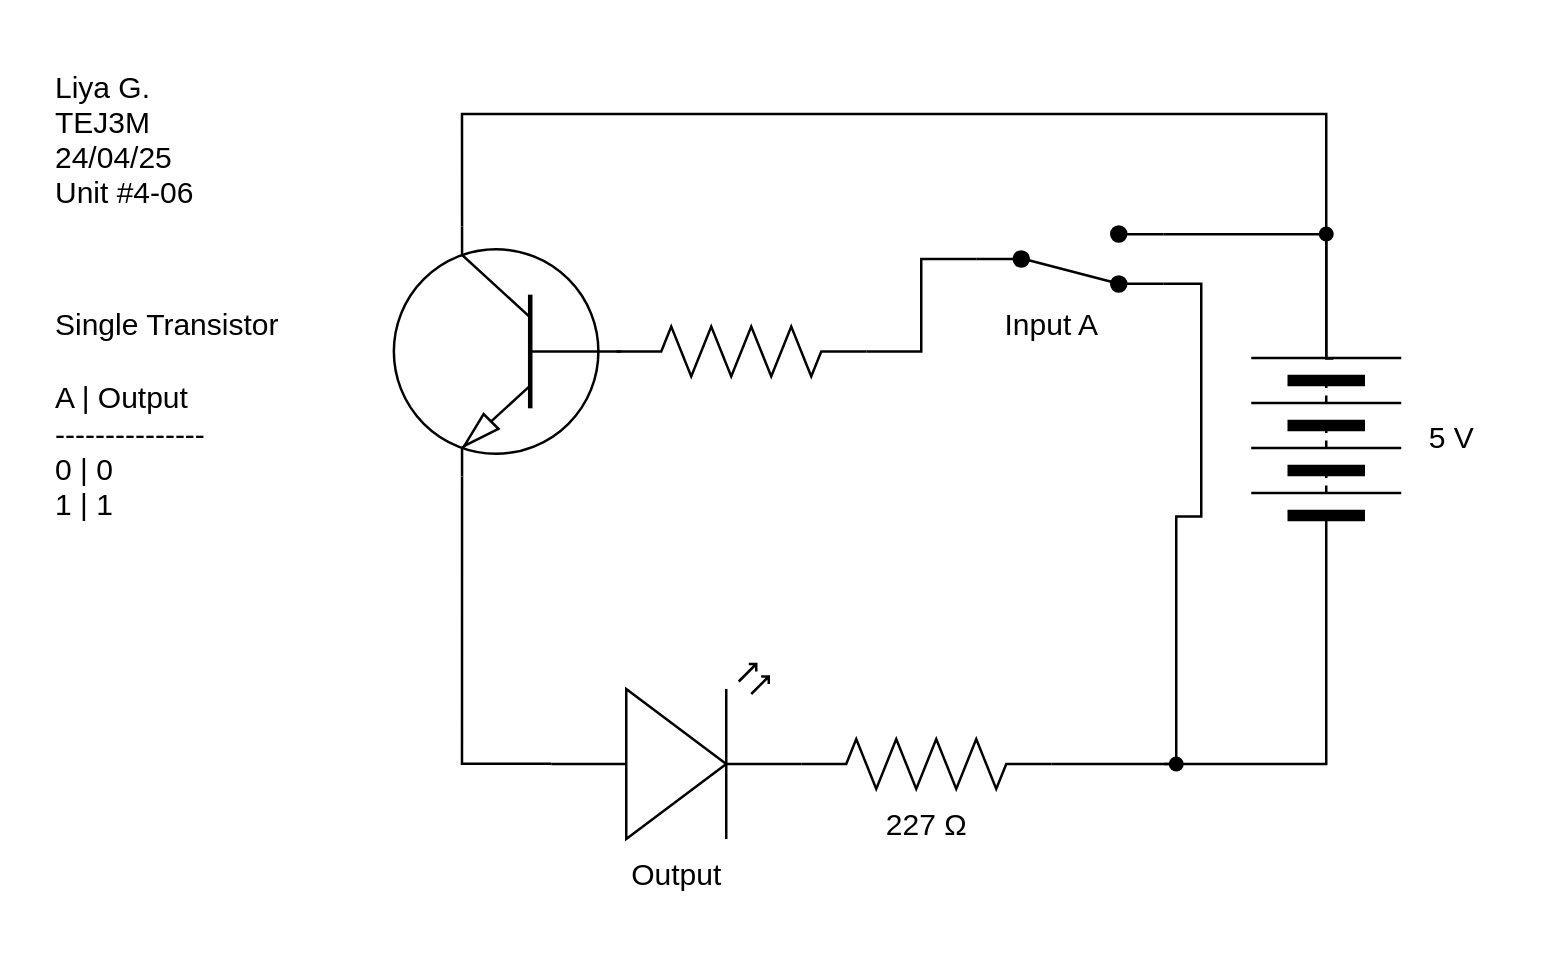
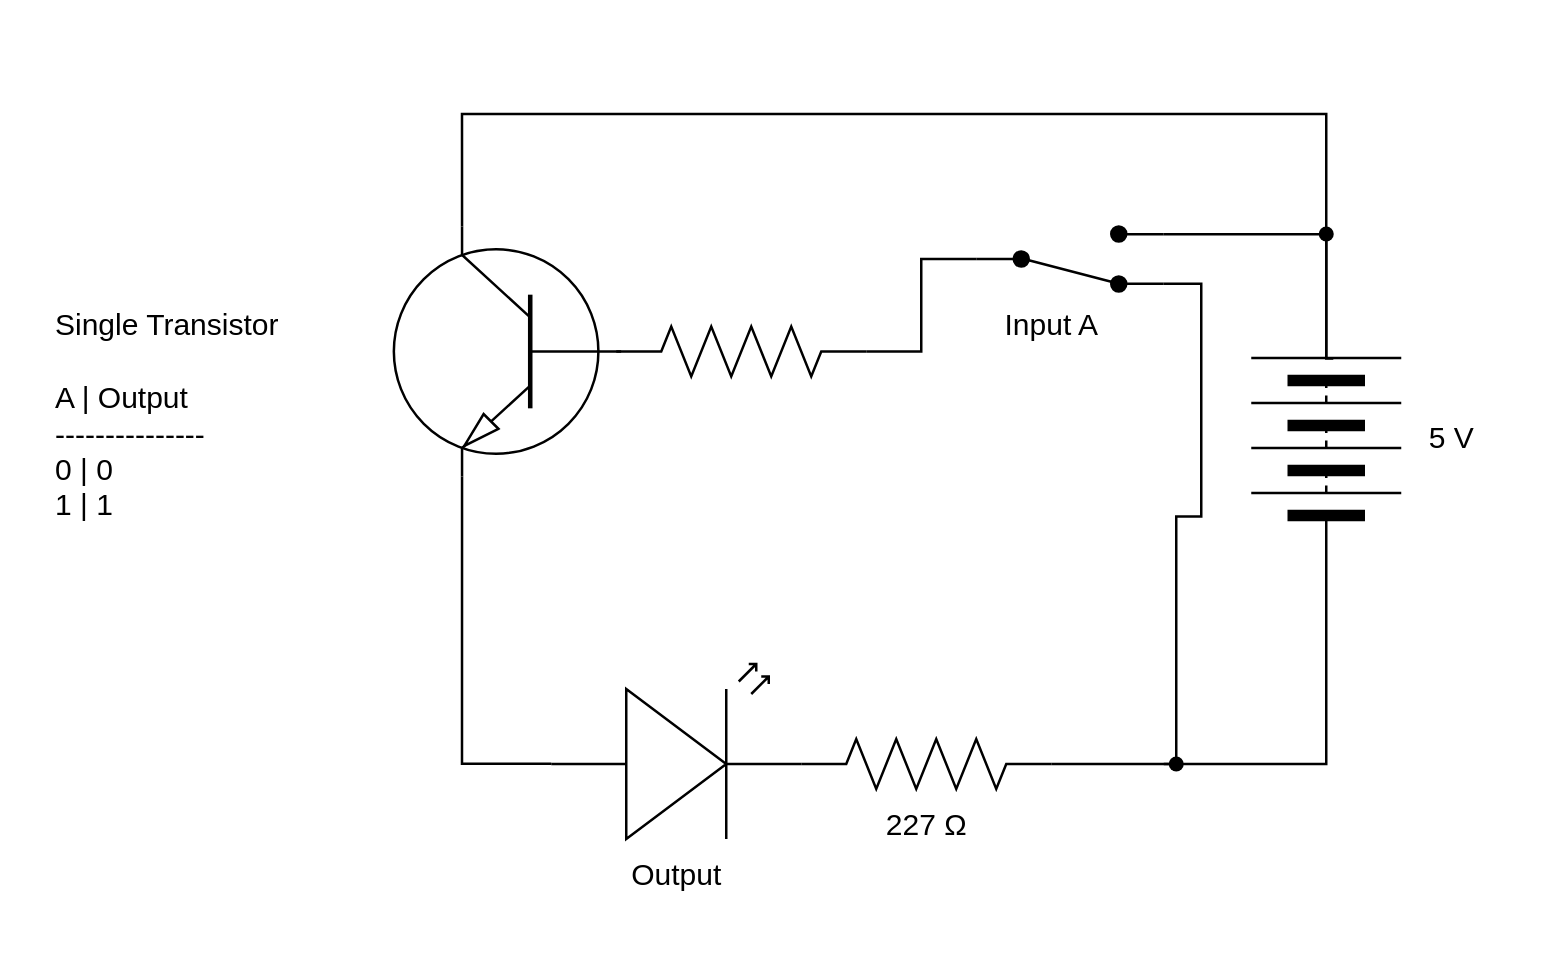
  <mxCell id="0" />
  <mxCell id="1" parent="0" />
- <mxCell id="2" value="Liya G.&#10;TEJ3M&#10;24/04/25&#10;Unit #4-06" style="text;align=left;verticalAlign=middle;resizable=0;points=[];autosize=1;strokeColor=none;fillColor=none;" parent="1" vertex="1"><mxGeometry x="20" y="20" width="80" height="70" as="geometry" /></mxCell>
  <mxCell id="3" value="&lt;div&gt;&lt;font&gt;&lt;span style=&quot;font-size: 12px;&quot;&gt;Single Transistor&amp;nbsp;&lt;/span&gt;&lt;/font&gt;&lt;/div&gt;&lt;div&gt;&lt;font&gt;&lt;span style=&quot;font-size: 12px;&quot;&gt;&lt;br&gt;&lt;/span&gt;&lt;/font&gt;&lt;/div&gt;&lt;div&gt;&lt;font&gt;&lt;span style=&quot;font-size: 12px;&quot;&gt;A | Output&lt;/span&gt;&lt;/font&gt;&lt;/div&gt;&lt;div&gt;&lt;font&gt;&lt;span style=&quot;font-size: 12px;&quot;&gt;---------------&lt;/span&gt;&lt;/font&gt;&lt;/div&gt;&lt;div&gt;&lt;font&gt;&lt;span style=&quot;font-size: 12px;&quot;&gt;0 | 0&lt;/span&gt;&lt;/font&gt;&lt;/div&gt;&lt;div&gt;&lt;font&gt;&lt;span style=&quot;font-size: 12px;&quot;&gt;1 | 1&lt;/span&gt;&lt;/font&gt;&lt;/div&gt;" style="text;html=1;align=left;verticalAlign=middle;resizable=0;points=[];autosize=1;strokeColor=none;fillColor=none;" parent="1" vertex="1"><mxGeometry x="20" y="116" width="120" height="100" as="geometry" /></mxCell>
  <mxCell id="4" style="edgeStyle=orthogonalEdgeStyle;html=1;entryX=1;entryY=0.12;entryDx=0;entryDy=0;rounded=0;curved=0;endArrow=none;endFill=0;" parent="1" source="5" target="14" edge="1"><mxGeometry relative="1" as="geometry"><Array as="points"><mxPoint x="530" y="93" /></Array></mxGeometry></mxCell>
  <mxCell id="5" value="" style="pointerEvents=1;verticalLabelPosition=bottom;shadow=0;dashed=0;align=center;html=1;verticalAlign=top;shape=mxgraph.electrical.miscellaneous.batteryStack;rotation=-90;" parent="1" vertex="1"><mxGeometry x="480" y="145" width="100" height="60" as="geometry" /></mxCell>
  <mxCell id="6" value="" style="verticalLabelPosition=bottom;shadow=0;dashed=0;align=center;html=1;verticalAlign=top;shape=mxgraph.electrical.opto_electronics.led_2;pointerEvents=1;rotation=-180;flipH=1;flipV=1;" parent="1" vertex="1"><mxGeometry x="220" y="265" width="100" height="70" as="geometry" /></mxCell>
  <mxCell id="7" style="edgeStyle=orthogonalEdgeStyle;html=1;entryX=0;entryY=0.5;entryDx=0;entryDy=0;rounded=0;endArrow=none;endFill=0;" parent="1" source="23" target="5" edge="1"><mxGeometry relative="1" as="geometry" /></mxCell>
  <mxCell id="8" value="" style="pointerEvents=1;verticalLabelPosition=bottom;shadow=0;dashed=0;align=center;html=1;verticalAlign=top;shape=mxgraph.electrical.resistors.resistor_2;rotation=0;flipV=0;flipH=0;" parent="1" vertex="1"><mxGeometry x="320" y="295" width="100" height="20" as="geometry" /></mxCell>
  <mxCell id="9" value="" style="verticalLabelPosition=bottom;shadow=0;dashed=0;align=center;html=1;verticalAlign=top;shape=mxgraph.electrical.transistors.npn_transistor_1;flipV=0;flipH=1;" parent="1" vertex="1"><mxGeometry x="155" y="90" width="95" height="100" as="geometry" /></mxCell>
  <mxCell id="10" style="edgeStyle=orthogonalEdgeStyle;html=1;entryX=0;entryY=0.5;entryDx=0;entryDy=0;endArrow=none;endFill=0;rounded=0;" parent="1" source="11" target="14" edge="1"><mxGeometry relative="1" as="geometry" /></mxCell>
  <mxCell id="11" value="" style="pointerEvents=1;verticalLabelPosition=bottom;shadow=0;dashed=0;align=center;html=1;verticalAlign=top;shape=mxgraph.electrical.resistors.resistor_2;rotation=0;flipV=0;flipH=0;" parent="1" vertex="1"><mxGeometry x="246" y="130" width="100" height="20" as="geometry" /></mxCell>
  <mxCell id="12" value="227&amp;nbsp;Ω" style="text;html=1;align=center;verticalAlign=middle;resizable=0;points=[];autosize=1;strokeColor=none;fillColor=none;" parent="1" vertex="1"><mxGeometry x="340" y="315" width="60" height="30" as="geometry" /></mxCell>
  <mxCell id="13" style="edgeStyle=orthogonalEdgeStyle;html=1;endArrow=none;endFill=0;exitDx=0;exitDy=0;rounded=0;" parent="1" source="23" edge="1"><mxGeometry relative="1" as="geometry"><mxPoint x="465" y="305" as="targetPoint" /><mxPoint x="480" y="115" as="sourcePoint" /></mxGeometry></mxCell>
  <mxCell id="14" value="" style="html=1;shape=mxgraph.electrical.electro-mechanical.twoWaySwitch;aspect=fixed;elSwitchState=2;flipH=0;flipV=1;fillColor=#000000;" parent="1" vertex="1"><mxGeometry x="390" y="90" width="75" height="26" as="geometry" /></mxCell>
  <mxCell id="15" value="Input A" style="text;html=1;align=center;verticalAlign=middle;resizable=0;points=[];autosize=1;strokeColor=none;fillColor=none;" parent="1" vertex="1"><mxGeometry x="390" y="115" width="60" height="30" as="geometry" /></mxCell>
  <mxCell id="16" style="edgeStyle=orthogonalEdgeStyle;html=1;entryX=0.7;entryY=1;entryDx=0;entryDy=0;entryPerimeter=0;endArrow=none;endFill=0;rounded=0;curved=0;exitX=0;exitY=0.57;exitDx=0;exitDy=0;exitPerimeter=0;" parent="1" source="6" target="9" edge="1"><mxGeometry relative="1" as="geometry"><Array as="points"><mxPoint x="184" y="305" /></Array></mxGeometry></mxCell>
  <mxCell id="17" value="Output" style="text;html=1;align=center;verticalAlign=middle;resizable=0;points=[];autosize=1;strokeColor=none;fillColor=none;" parent="1" vertex="1"><mxGeometry x="240" y="335" width="60" height="30" as="geometry" /></mxCell>
  <mxCell id="18" style="edgeStyle=orthogonalEdgeStyle;html=1;entryX=0.7;entryY=0;entryDx=0;entryDy=0;entryPerimeter=0;rounded=0;endArrow=none;endFill=0;exitX=0.822;exitY=0.547;exitDx=0;exitDy=0;exitPerimeter=0;" parent="1" source="5" target="9" edge="1"><mxGeometry relative="1" as="geometry"><Array as="points"><mxPoint x="530" y="143" /><mxPoint x="530" y="45" /><mxPoint x="184" y="45" /></Array></mxGeometry></mxCell>
  <mxCell id="19" value="" style="shape=waypoint;sketch=0;size=6;pointerEvents=1;points=[];fillColor=none;resizable=0;rotatable=0;perimeter=centerPerimeter;snapToPoint=1;" parent="1" vertex="1"><mxGeometry x="520" y="83" width="20" height="20" as="geometry" /></mxCell>
  <mxCell id="20" value="5 V" style="text;html=1;align=center;verticalAlign=middle;resizable=0;points=[];autosize=1;strokeColor=none;fillColor=none;" parent="1" vertex="1"><mxGeometry x="560" y="160" width="40" height="30" as="geometry" /></mxCell>
  <mxCell id="21" value="" style="edgeStyle=orthogonalEdgeStyle;html=1;entryDx=0;entryDy=0;rounded=0;endArrow=none;endFill=0;" edge="1" parent="1" source="8" target="23"><mxGeometry relative="1" as="geometry"><mxPoint x="420" y="305" as="sourcePoint" /><mxPoint x="530" y="225" as="targetPoint" /></mxGeometry></mxCell>
  <mxCell id="22" value="" style="edgeStyle=orthogonalEdgeStyle;html=1;endArrow=none;endFill=0;exitX=1;exitY=0.88;exitDx=0;exitDy=0;rounded=0;" edge="1" parent="1" source="14" target="23"><mxGeometry relative="1" as="geometry"><mxPoint x="465" y="305" as="targetPoint" /><mxPoint x="465" y="113" as="sourcePoint" /><Array as="points"><mxPoint x="480" y="113" /><mxPoint x="480" y="206" /><mxPoint x="470" y="206" /></Array></mxGeometry></mxCell>
  <mxCell id="23" value="" style="shape=waypoint;sketch=0;size=6;pointerEvents=1;points=[];fillColor=none;resizable=0;rotatable=0;perimeter=centerPerimeter;snapToPoint=1;" vertex="1" parent="1"><mxGeometry x="460" y="295" width="20" height="20" as="geometry" /></mxCell>
